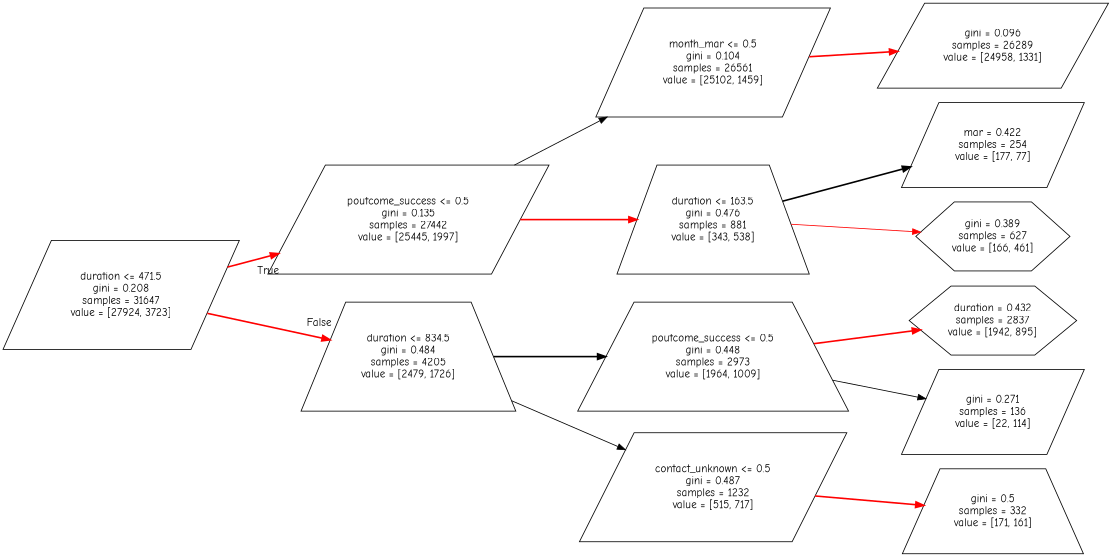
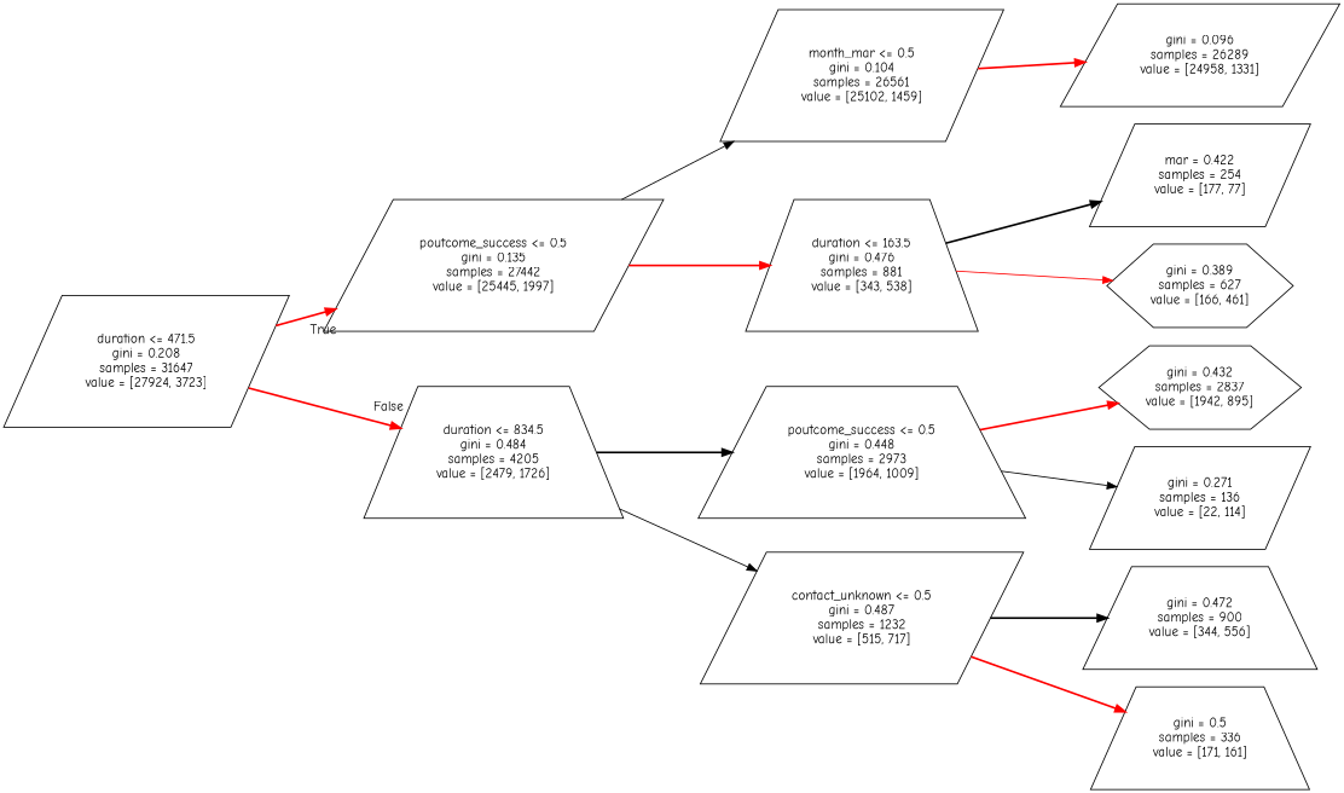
  digraph {
    fontname="Comic Neue"
    rankdir=LR
    node [fontname="Comic Neue" shape=parallelogram]
    edge [color=red fontname="Comic Neue" style=bold]
    n1 [label="duration <= 471.5\ngini = 0.208\nsamples = 31647\nvalue = [27924, 3723]"]
    n2 [label="poutcome_success <= 0.5\ngini = 0.135\nsamples = 27442\nvalue = [25445, 1997]"]
    n3 [label="duration <= 834.5\ngini = 0.484\nsamples = 4205\nvalue = [2479, 1726]" shape=trapezium]
    n4 [label="month_mar <= 0.5\ngini = 0.104\nsamples = 26561\nvalue = [25102, 1459]"]
    n5 [label="duration <= 163.5\ngini = 0.476\nsamples = 881\nvalue = [343, 538]" shape=trapezium]
    n6 [label="poutcome_success <= 0.5\ngini = 0.448\nsamples = 2973\nvalue = [1964, 1009]" shape=trapezium]
    n7 [label="contact_unknown <= 0.5\ngini = 0.487\nsamples = 1232\nvalue = [515, 717]"]
    n8 [label="gini = 0.096\nsamples = 26289\nvalue = [24958, 1331]"]
    n9 [label="mar = 0.422\nsamples = 254\nvalue = [177, 77]"]
    n10 [label="gini = 0.389\nsamples = 627\nvalue = [166, 461]" shape=hexagon]
-   n11 [label="duration = 0.432\nsamples = 2837\nvalue = [1942, 895]" shape=hexagon]
+   n11 [label="gini = 0.432\nsamples = 2837\nvalue = [1942, 895]" shape=hexagon]
    n12 [label="gini = 0.271\nsamples = 136\nvalue = [22, 114]"]
-   n14 [label="gini = 0.5\nsamples = 332\nvalue = [171, 161]" shape=trapezium]
+   n13 [label="gini = 0.472\nsamples = 900\nvalue = [344, 556]" shape=trapezium]
+   n14 [label="gini = 0.5\nsamples = 336\nvalue = [171, 161]" shape=trapezium]
    n1 -> n2 [headlabel=True labelangle=45 labeldistance=2.5]
    n1 -> n3 [headlabel=False labelangle=-45 labeldistance=2.5]
    n2 -> n4 [color=black style=solid]
    n2 -> n5
    n3 -> n6 [color=black]
    n3 -> n7 [color=black style=solid]
    n4 -> n8
    n5 -> n9 [color=black]
    n5 -> n10 [style=solid]
    n6 -> n11
    n6 -> n12 [color=black style=solid]
+   n7 -> n13 [color=black]
    n7 -> n14
  }
